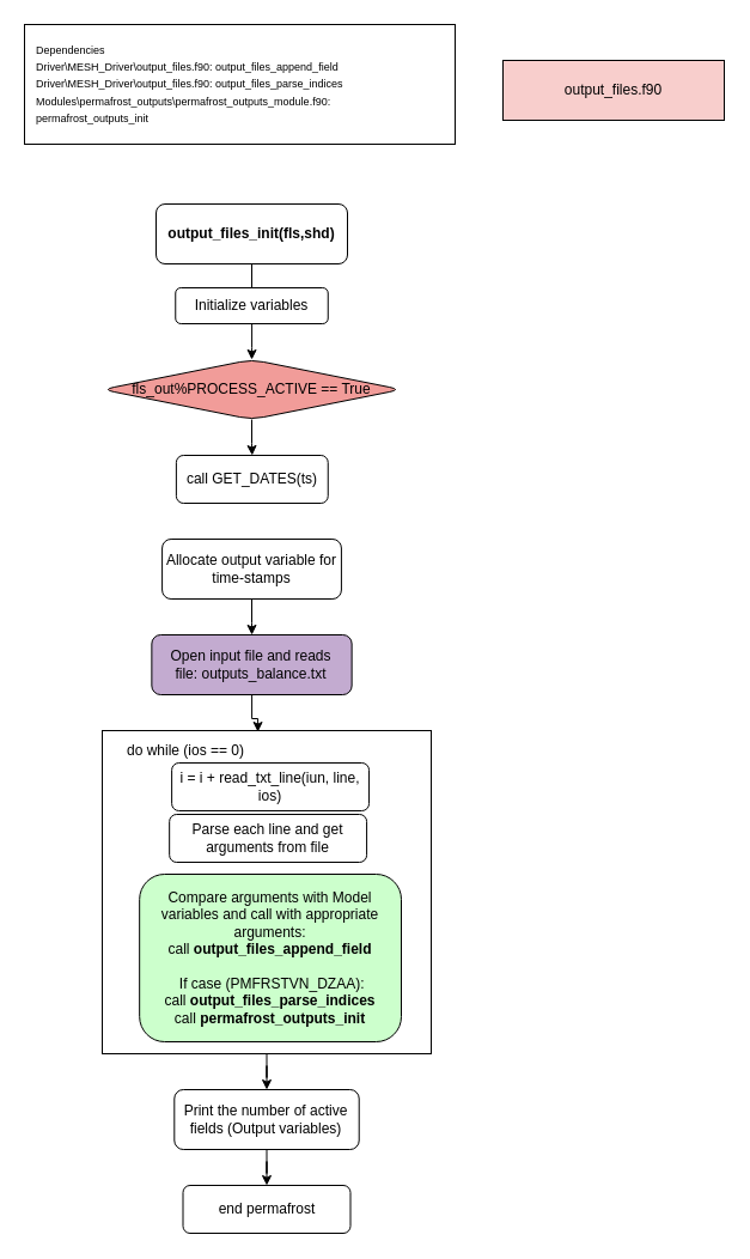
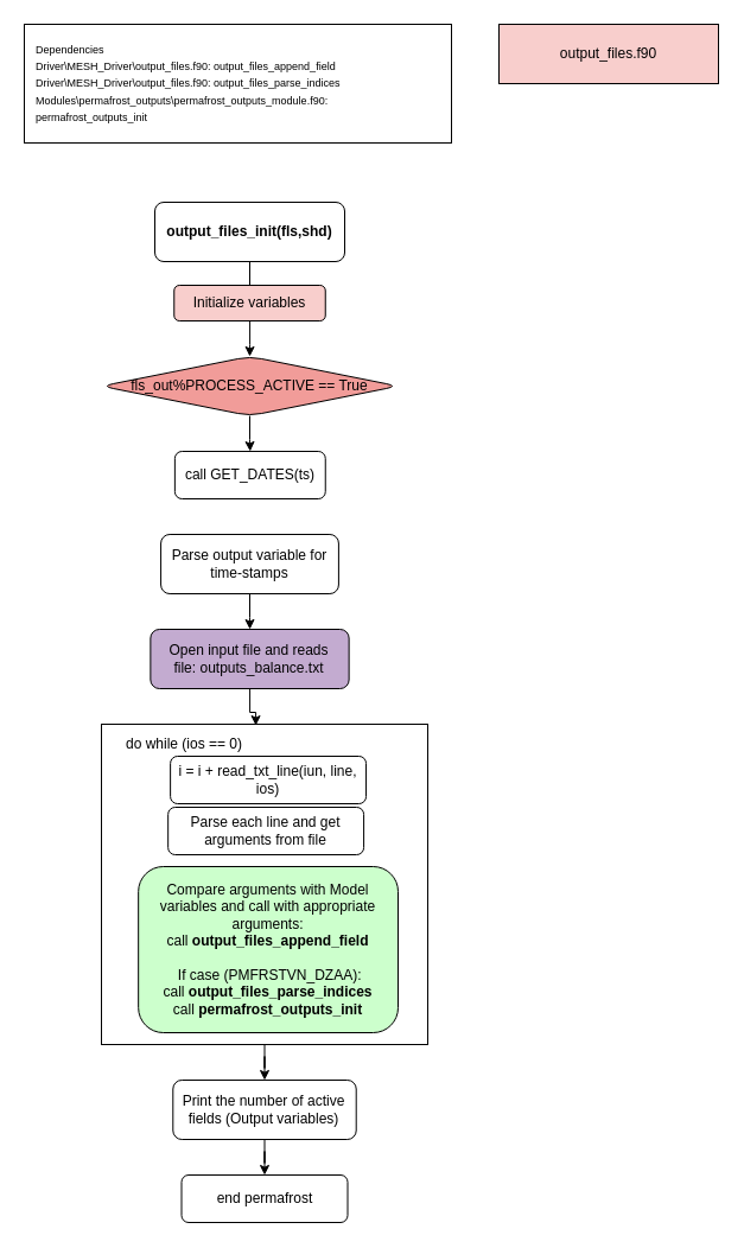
  <mxCell id="0" />
  <mxCell id="1" parent="0" />
- <mxCell id="2" value="output_files.f90" style="rounded=0;whiteSpace=wrap;html=1;fillColor=#F8CECC;" vertex="1" parent="1"><mxGeometry x="420" y="50" width="185" height="50" as="geometry" /></mxCell>
+ <mxCell id="2" value="output_files.f90" style="rounded=0;whiteSpace=wrap;html=1;fillColor=#F8CECC;" vertex="1" parent="1"><mxGeometry x="420" y="20" width="185" height="50" as="geometry" /></mxCell>
  <mxCell id="3" value="" style="group" vertex="1" connectable="0" parent="1"><mxGeometry x="20" y="20" width="360" height="100" as="geometry" /></mxCell>
  <mxCell id="4" value="" style="rounded=0;whiteSpace=wrap;html=1;" vertex="1" parent="3"><mxGeometry width="360" height="100" as="geometry" /></mxCell>
  <mxCell id="5" value="&lt;font style=&quot;font-size: 9px;&quot;&gt;Dependencies&lt;/font&gt;&lt;div&gt;&lt;div&gt;&lt;font style=&quot;font-size: 9px;&quot;&gt;Driver\MESH_Driver\output_files.f90: output_files_append_field&lt;/font&gt;&lt;/div&gt;&lt;div&gt;&lt;font style=&quot;font-size: 9px;&quot;&gt;Driver\MESH_Driver\output_files.f90: output_files_parse_indices&lt;/font&gt;&lt;/div&gt;&lt;div&gt;&lt;font style=&quot;font-size: 9px;&quot;&gt;Modules\permafrost_outputs\permafrost_outputs_module.f90: permafrost_outputs_init&lt;/font&gt;&lt;/div&gt;&lt;/div&gt;" style="text;html=1;align=left;verticalAlign=middle;whiteSpace=wrap;rounded=0;" vertex="1" parent="3"><mxGeometry x="8.307" width="342.693" height="97.297" as="geometry" /></mxCell>
  <mxCell id="6" value="" style="edgeStyle=orthogonalEdgeStyle;rounded=0;orthogonalLoop=1;jettySize=auto;html=1;endArrow=none;" edge="1" parent="1" source="7" target="9"><mxGeometry relative="1" as="geometry" /></mxCell>
  <mxCell id="7" value="&lt;b&gt;output_files_init(fls,shd)&lt;/b&gt;" style="rounded=1;whiteSpace=wrap;html=1;" vertex="1" parent="1"><mxGeometry x="130" y="170" width="160" height="50" as="geometry" /></mxCell>
  <mxCell id="8" style="edgeStyle=orthogonalEdgeStyle;rounded=0;orthogonalLoop=1;jettySize=auto;html=1;" edge="1" parent="1" source="9" target="12"><mxGeometry relative="1" as="geometry" /></mxCell>
- <mxCell id="9" value="&lt;div&gt;Initialize variables&lt;/div&gt;" style="whiteSpace=wrap;html=1;rounded=1;" vertex="1" parent="1"><mxGeometry x="146.25" y="240" width="127.5" height="30" as="geometry" /></mxCell>
+ <mxCell id="9" value="&lt;div&gt;Initialize variables&lt;/div&gt;" style="whiteSpace=wrap;html=1;rounded=1;fillColor=#f8cecc;" vertex="1" parent="1"><mxGeometry x="146.25" y="240" width="127.5" height="30" as="geometry" /></mxCell>
  <mxCell id="10" value="end permafrost" style="whiteSpace=wrap;html=1;rounded=1;" vertex="1" parent="1"><mxGeometry x="152.5" y="990" width="140" height="40" as="geometry" /></mxCell>
  <mxCell id="11" style="edgeStyle=orthogonalEdgeStyle;rounded=0;orthogonalLoop=1;jettySize=auto;html=1;entryX=0.5;entryY=0;entryDx=0;entryDy=0;" edge="1" parent="1" source="12" target="13"><mxGeometry relative="1" as="geometry" /></mxCell>
  <mxCell id="12" value="&lt;div&gt;fls_out%PROCESS_ACTIVE == True&lt;/div&gt;" style="rhombus;whiteSpace=wrap;html=1;rounded=1;fillColor=#F19C99;" vertex="1" parent="1"><mxGeometry x="85" y="300" width="250" height="50" as="geometry" /></mxCell>
  <mxCell id="13" value="&lt;div&gt;call GET_DATES(ts)&lt;/div&gt;" style="whiteSpace=wrap;html=1;rounded=1;" vertex="1" parent="1"><mxGeometry x="146.88" y="380" width="126.87" height="40" as="geometry" /></mxCell>
  <mxCell id="14" value="" style="edgeStyle=orthogonalEdgeStyle;rounded=0;orthogonalLoop=1;jettySize=auto;html=1;" edge="1" parent="1" source="15" target="16"><mxGeometry relative="1" as="geometry" /></mxCell>
- <mxCell id="15" value="Allocate output variable for time-stamps" style="whiteSpace=wrap;html=1;rounded=1;" vertex="1" parent="1"><mxGeometry x="135.08" y="450" width="149.84" height="50" as="geometry" /></mxCell>
+ <mxCell id="15" value="Parse output variable for time-stamps" style="whiteSpace=wrap;html=1;rounded=1;" vertex="1" parent="1"><mxGeometry x="135.08" y="450" width="149.84" height="50" as="geometry" /></mxCell>
  <mxCell id="16" value="Open input file and reads file:&amp;nbsp;outputs_balance.txt" style="whiteSpace=wrap;html=1;rounded=1;fillColor=#C3ABD0;" vertex="1" parent="1"><mxGeometry x="126.37" y="530" width="167.26" height="50" as="geometry" /></mxCell>
  <mxCell id="17" style="edgeStyle=orthogonalEdgeStyle;rounded=0;orthogonalLoop=1;jettySize=auto;html=1;entryX=0.5;entryY=0;entryDx=0;entryDy=0;" edge="1" parent="1" source="18" target="25"><mxGeometry relative="1" as="geometry" /></mxCell>
  <mxCell id="18" value="" style="rounded=0;whiteSpace=wrap;html=1;" vertex="1" parent="1"><mxGeometry x="85" y="610" width="275" height="270" as="geometry" /></mxCell>
  <mxCell id="19" value="Parse each line and get arguments from file" style="whiteSpace=wrap;html=1;rounded=1;" vertex="1" parent="1"><mxGeometry x="141.17" y="680" width="164.92" height="40" as="geometry" /></mxCell>
  <mxCell id="20" value="Compare arguments with Model variables and call with appropriate arguments:&lt;br&gt;call &lt;b&gt;output_files_append_field&lt;/b&gt;&lt;div&gt;&lt;b&gt;&lt;br&gt;&lt;/b&gt;&lt;/div&gt;&lt;div&gt;&amp;nbsp;If&amp;nbsp;&lt;span style=&quot;background-color: initial;&quot;&gt;case (PMFRSTVN_DZAA):&lt;/span&gt;&lt;/div&gt;&lt;div&gt;&lt;span style=&quot;background-color: initial;&quot;&gt;call &lt;b&gt;output_files_parse_indices&lt;/b&gt;&lt;br&gt;&lt;/span&gt;&lt;/div&gt;&lt;div&gt;&lt;span style=&quot;background-color: initial;&quot;&gt;call &lt;b&gt;permafrost_outputs_init&lt;/b&gt;&lt;br&gt;&lt;/span&gt;&lt;/div&gt;" style="whiteSpace=wrap;html=1;rounded=1;fillColor=#CCFFCC;" vertex="1" parent="1"><mxGeometry x="116.17" y="730" width="218.83" height="140" as="geometry" /></mxCell>
  <mxCell id="21" style="edgeStyle=orthogonalEdgeStyle;rounded=0;orthogonalLoop=1;jettySize=auto;html=1;entryX=0.473;entryY=0.004;entryDx=0;entryDy=0;entryPerimeter=0;" edge="1" parent="1" source="16" target="18"><mxGeometry relative="1" as="geometry" /></mxCell>
  <mxCell id="22" value="do while (ios == 0)" style="text;html=1;align=center;verticalAlign=middle;whiteSpace=wrap;rounded=0;" vertex="1" parent="1"><mxGeometry x="90" y="617" width="130" height="20" as="geometry" /></mxCell>
  <mxCell id="23" value="i = i + read_txt_line(iun, line, ios)" style="whiteSpace=wrap;html=1;rounded=1;" vertex="1" parent="1"><mxGeometry x="143.12" y="637" width="164.92" height="40" as="geometry" /></mxCell>
  <mxCell id="24" style="edgeStyle=orthogonalEdgeStyle;rounded=0;orthogonalLoop=1;jettySize=auto;html=1;entryX=0.5;entryY=0;entryDx=0;entryDy=0;" edge="1" parent="1" source="25" target="10"><mxGeometry relative="1" as="geometry" /></mxCell>
  <mxCell id="25" value="Print the number of active fields (Output variables)" style="whiteSpace=wrap;html=1;rounded=1;" vertex="1" parent="1"><mxGeometry x="145.3" y="910" width="154.41" height="50" as="geometry" /></mxCell>
